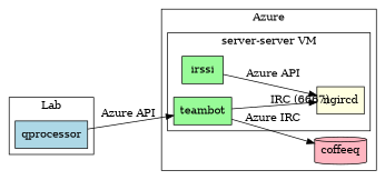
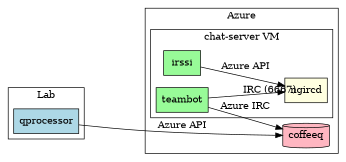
  digraph {
    rankdir=LR
    node [fillcolor=palegreen shape=rectangle style=filled]
    n1 [fillcolor=lightblue label=qprocessor]
    n2 [label=irssi]
    n3 [fillcolor=lightyellow label=ngircd]
    n4 [label=teambot]
    n5 [fillcolor=lightpink label=coffeeq shape=cylinder]
    subgraph cluster_1 {
      label=Lab
      subgraph sub_2 {
        label="Lab PC"
        n1
      }
    }
    subgraph cluster_3 {
      label=Azure
      n5
      subgraph cluster_4 {
-       label="server-server VM"
+       label="chat-server VM"
        n2
        n3
        n4
      }
    }
-   n1 -> n4 [label="Azure API"]
+   n1 -> n5 [label="Azure API"]
    n2 -> n3 [label="Azure API"]
    n4 -> n3 [xlabel="IRC (6667)"]
    n4 -> n5 [label="Azure IRC"]
  }
